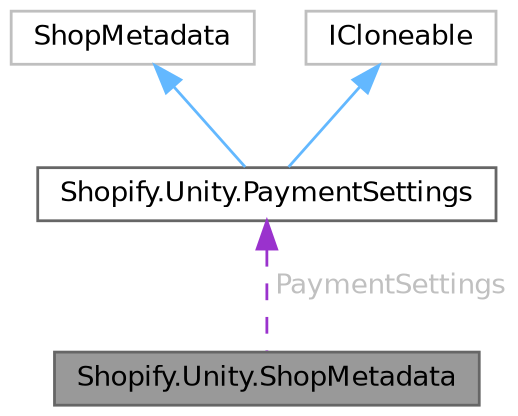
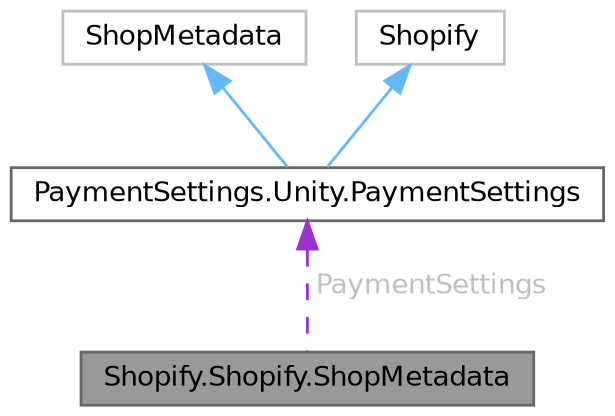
  digraph {
    node [color=gray40 fillcolor=white fontname=Helvetica fontsize=10 shape=box style=filled]
    edge [color=steelblue1 dir=back fontname=Helvetica fontsize=10 labelfontname=Helvetica labelfontsize=10 style=solid]
-   n1 [fillcolor=grey60 fontcolor=black height=0.2 label="Shopify.Unity.ShopMetadata" width=0.4]
-   n2 [height=0.2 label="Shopify.Unity.PaymentSettings" width=0.4]
+   n1 [fillcolor=grey60 fontcolor=black height=0.2 label="Shopify.Shopify.ShopMetadata" width=0.4]
+   n2 [height=0.2 label="PaymentSettings.Unity.PaymentSettings" width=0.4]
    n3 [color=grey75 height=0.2 label=ShopMetadata width=0.4]
-   n4 [color=grey75 height=0.2 label=ICloneable width=0.4]
+   n4 [color=grey75 height=0.2 label=Shopify width=0.4]
    n2 -> n1 [color=darkorchid3 fontcolor=grey label=" PaymentSettings" style=dashed]
    n3 -> n2
    n4 -> n2
  }
